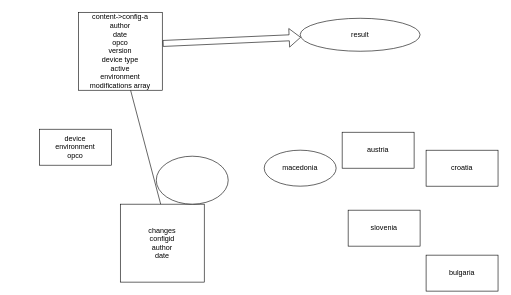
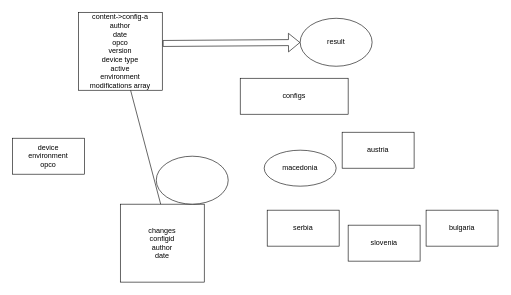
  <mxCell id="0" />
  <mxCell id="1" parent="0" />
- <mxCell id="3" value="bulgaria" style="rounded=0;whiteSpace=wrap;html=1;" parent="1" vertex="1"><mxGeometry x="710" y="425" width="120" height="60" as="geometry" /></mxCell>
- <mxCell id="5" value="slovenia" style="rounded=0;whiteSpace=wrap;html=1;" parent="1" vertex="1"><mxGeometry x="580" y="350" width="120" height="60" as="geometry" /></mxCell>
+ <mxCell id="2" value="configs" style="rounded=0;whiteSpace=wrap;html=1;" parent="1" vertex="1"><mxGeometry x="400" y="130" width="180" height="60" as="geometry" /></mxCell>
+ <mxCell id="3" value="bulgaria" style="rounded=0;whiteSpace=wrap;html=1;" parent="1" vertex="1"><mxGeometry x="710" y="350" width="120" height="60" as="geometry" /></mxCell>
+ <mxCell id="4" value="serbia" style="rounded=0;whiteSpace=wrap;html=1;" parent="1" vertex="1"><mxGeometry x="445" y="350" width="120" height="60" as="geometry" /></mxCell>
+ <mxCell id="5" value="slovenia" style="rounded=0;whiteSpace=wrap;html=1;" parent="1" vertex="1"><mxGeometry x="580" y="375" width="120" height="60" as="geometry" /></mxCell>
  <mxCell id="6" value="macedonia" style="ellipse;whiteSpace=wrap;html=1;" parent="1" vertex="1"><mxGeometry x="440" y="250" width="120" height="60" as="geometry" /></mxCell>
  <mxCell id="7" value="austria" style="rounded=0;whiteSpace=wrap;html=1;" parent="1" vertex="1"><mxGeometry x="570" y="220" width="120" height="60" as="geometry" /></mxCell>
- <mxCell id="8" value="croatia" style="rounded=0;whiteSpace=wrap;html=1;" parent="1" vertex="1"><mxGeometry x="710" y="250" width="120" height="60" as="geometry" /></mxCell>
- <mxCell id="9" value="device&lt;br&gt;environment&lt;br&gt;opco" style="rounded=0;whiteSpace=wrap;html=1;" parent="1" vertex="1"><mxGeometry x="65" y="215" width="120" height="60" as="geometry" /></mxCell>
+ <mxCell id="9" value="device&lt;br&gt;environment&lt;br&gt;opco" style="rounded=0;whiteSpace=wrap;html=1;" parent="1" vertex="1"><mxGeometry y="230" width="120" height="60" as="geometry" x="20" /></mxCell>
  <mxCell id="10" style="edgeStyle=none;html=1;entryX=0.5;entryY=0.077;entryDx=0;entryDy=0;entryPerimeter=0;" edge="1" parent="1" source="11" target="14"><mxGeometry relative="1" as="geometry" /></mxCell>
  <mxCell id="11" value="content-&amp;gt;config-a&lt;br&gt;author&lt;br&gt;date&lt;br&gt;opco&lt;br&gt;version&lt;br&gt;device type&lt;br&gt;active&lt;br&gt;environment&lt;br&gt;modifications array" style="rounded=0;whiteSpace=wrap;html=1;" parent="1" vertex="1"><mxGeometry x="130" y="20" width="140" height="130" as="geometry" /></mxCell>
  <mxCell id="12" value="" style="shape=flexArrow;endArrow=classic;html=1;exitX=1.007;exitY=0.4;exitDx=0;exitDy=0;exitPerimeter=0;" parent="1" source="11" target="13" edge="1"><mxGeometry width="50" height="50" relative="1" as="geometry"><mxPoint x="420" y="220" as="sourcePoint" /><mxPoint x="490" y="70" as="targetPoint" /></mxGeometry></mxCell>
- <mxCell id="13" value="result" style="ellipse;whiteSpace=wrap;html=1;" parent="1" vertex="1"><mxGeometry x="500" y="30" width="200" height="55" as="geometry" /></mxCell>
+ <mxCell id="13" value="result" style="ellipse;whiteSpace=wrap;html=1;" parent="1" vertex="1"><mxGeometry x="500" y="30" width="120" height="80" as="geometry" /></mxCell>
  <mxCell id="14" value="changes&lt;br&gt;configid&lt;br&gt;author&lt;br&gt;date&lt;br&gt;" style="rounded=0;whiteSpace=wrap;html=1;" vertex="1" parent="1"><mxGeometry x="200" y="340" width="140" height="130" as="geometry" /></mxCell>
  <mxCell id="15" value="" style="ellipse;whiteSpace=wrap;html=1;" vertex="1" parent="1"><mxGeometry x="260" y="260" width="120" height="80" as="geometry" /></mxCell>
